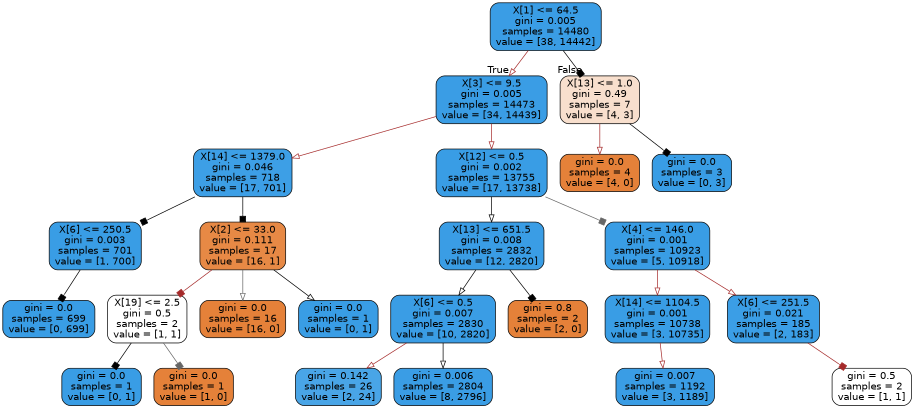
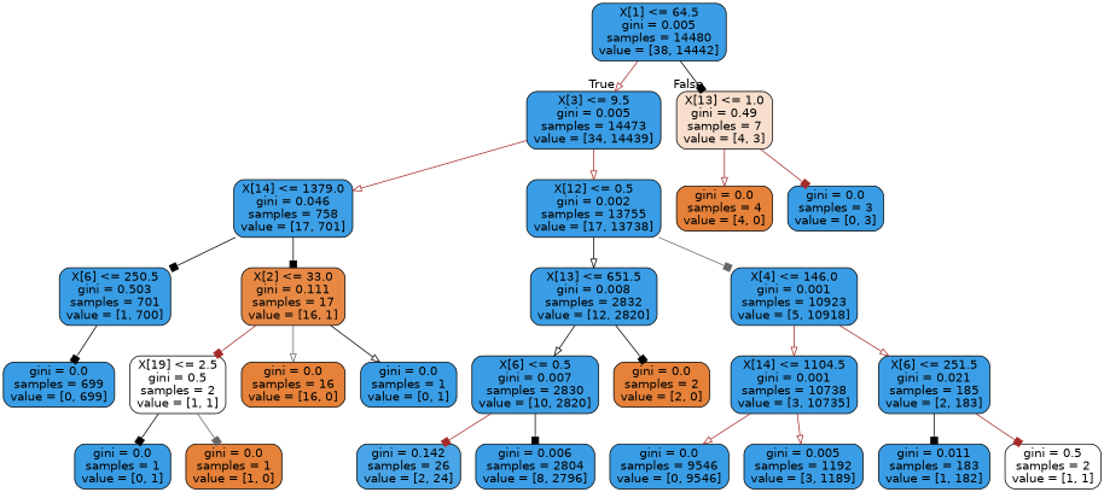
  digraph {
    node [color=black fillcolor="#399de5ff" fontname=helvetica shape=box style="filled, rounded"]
    edge [arrowhead=onormal color=brown fontname=helvetica]
    n1 [fillcolor="#399de5fe" label="X[1] <= 64.5\ngini = 0.005\nsamples = 14480\nvalue = [38, 14442]"]
    n2 [fillcolor="#399de5fe" label="X[3] <= 9.5\ngini = 0.005\nsamples = 14473\nvalue = [34, 14439]"]
    n3 [fillcolor="#e5813940" label="X[13] <= 1.0\ngini = 0.49\nsamples = 7\nvalue = [4, 3]"]
-   n4 [fillcolor="#399de5f9" label="X[14] <= 1379.0\ngini = 0.046\nsamples = 718\nvalue = [17, 701]"]
+   n4 [fillcolor="#399de5f9" label="X[14] <= 1379.0\ngini = 0.046\nsamples = 758\nvalue = [17, 701]"]
    n5 [label="X[12] <= 0.5\ngini = 0.002\nsamples = 13755\nvalue = [17, 13738]"]
    n6 [fillcolor="#e58139ff" label="gini = 0.0\nsamples = 4\nvalue = [4, 0]"]
    n7 [label="gini = 0.0\nsamples = 3\nvalue = [0, 3]"]
-   n8 [label="X[6] <= 250.5\ngini = 0.003\nsamples = 701\nvalue = [1, 700]"]
+   n8 [label="X[6] <= 250.5\ngini = 0.503\nsamples = 701\nvalue = [1, 700]"]
    n9 [fillcolor="#e58139ef" label="X[2] <= 33.0\ngini = 0.111\nsamples = 17\nvalue = [16, 1]"]
    n10 [fillcolor="#399de5fe" label="X[13] <= 651.5\ngini = 0.008\nsamples = 2832\nvalue = [12, 2820]"]
    n11 [label="X[4] <= 146.0\ngini = 0.001\nsamples = 10923\nvalue = [5, 10918]"]
    n12 [label="gini = 0.0\nsamples = 699\nvalue = [0, 699]"]
    n13 [fillcolor="#e5813900" label="X[19] <= 2.5\ngini = 0.5\nsamples = 2\nvalue = [1, 1]"]
    n14 [fillcolor="#e58139ff" label="gini = 0.0\nsamples = 16\nvalue = [16, 0]"]
    n15 [label="gini = 0.0\nsamples = 1\nvalue = [0, 1]"]
    n16 [label="gini = 0.0\nsamples = 1\nvalue = [0, 1]"]
    n17 [fillcolor="#e58139ff" label="gini = 0.0\nsamples = 1\nvalue = [1, 0]"]
    n18 [fillcolor="#399de5fe" label="X[6] <= 0.5\ngini = 0.007\nsamples = 2830\nvalue = [10, 2820]"]
-   n19 [fillcolor="#e58139ff" label="gini = 0.8\nsamples = 2\nvalue = [2, 0]"]
+   n19 [fillcolor="#e58139ff" label="gini = 0.0\nsamples = 2\nvalue = [2, 0]"]
    n20 [label="X[14] <= 1104.5\ngini = 0.001\nsamples = 10738\nvalue = [3, 10735]"]
    n21 [fillcolor="#399de5fc" label="X[6] <= 251.5\ngini = 0.021\nsamples = 185\nvalue = [2, 183]"]
    n22 [fillcolor="#399de5ea" label="gini = 0.142\nsamples = 26\nvalue = [2, 24]"]
    n23 [fillcolor="#399de5fe" label="gini = 0.006\nsamples = 2804\nvalue = [8, 2796]"]
-   n25 [fillcolor="#399de5fe" label="gini = 0.007\nsamples = 1192\nvalue = [3, 1189]"]
+   n24 [label="gini = 0.0\nsamples = 9546\nvalue = [0, 9546]"]
+   n25 [fillcolor="#399de5fe" label="gini = 0.005\nsamples = 1192\nvalue = [3, 1189]"]
+   n26 [fillcolor="#399de5fe" label="gini = 0.011\nsamples = 183\nvalue = [1, 182]"]
    n27 [fillcolor="#e5813900" label="gini = 0.5\nsamples = 2\nvalue = [1, 1]"]
    n1 -> n2 [headlabel=True labelangle=45 labeldistance=2.5]
    n1 -> n3 [arrowhead=box color=black headlabel=False labelangle=-45 labeldistance=2.5]
    n2 -> n4
    n2 -> n5
    n3 -> n6
-   n3 -> n7 [arrowhead=box color=black]
+   n3 -> n7 [arrowhead=box]
    n4 -> n8 [arrowhead=box color=black]
    n4 -> n9 [arrowhead=box color=black]
    n5 -> n10 [color=black]
    n5 -> n11 [arrowhead=box color=gray40]
    n8 -> n12 [arrowhead=box color=black]
    n9 -> n13 [arrowhead=box]
    n9 -> n14 [color=gray40]
    n9 -> n15 [color=black]
    n10 -> n18 [color=black]
    n10 -> n19 [arrowhead=box color=black]
    n11 -> n20
    n11 -> n21
    n13 -> n16 [arrowhead=box color=black]
    n13 -> n17 [arrowhead=box color=gray40]
-   n18 -> n22
-   n18 -> n23 [color=black]
+   n18 -> n22 [arrowhead=box]
+   n18 -> n23 [arrowhead=box color=black]
+   n20 -> n24
    n20 -> n25
+   n21 -> n26 [arrowhead=box color=black]
    n21 -> n27 [arrowhead=box]
  }
